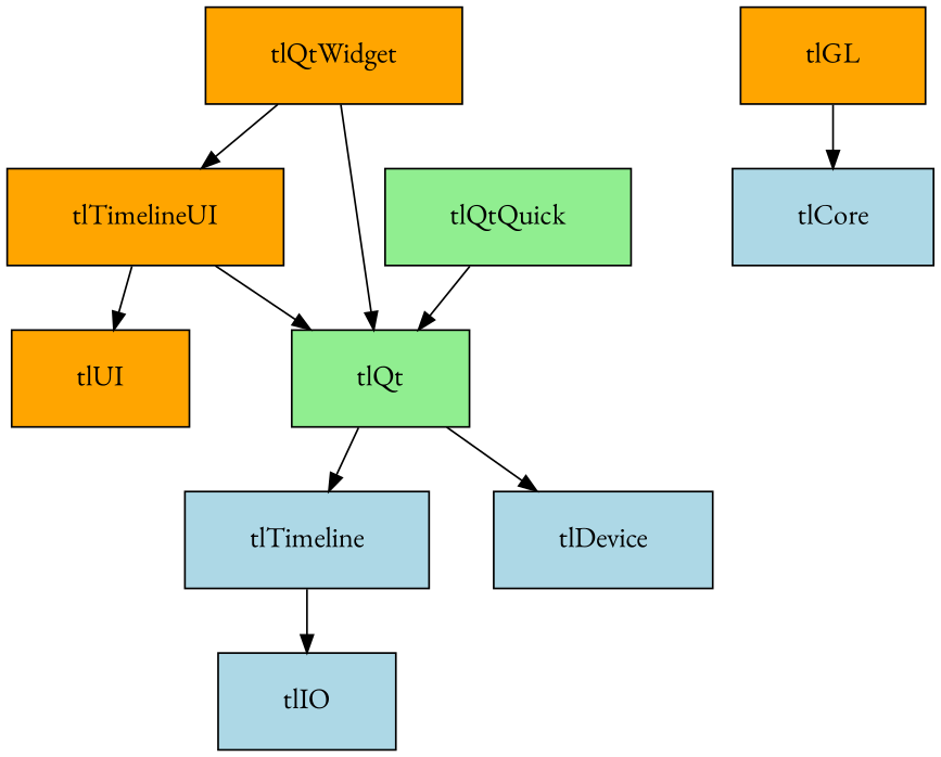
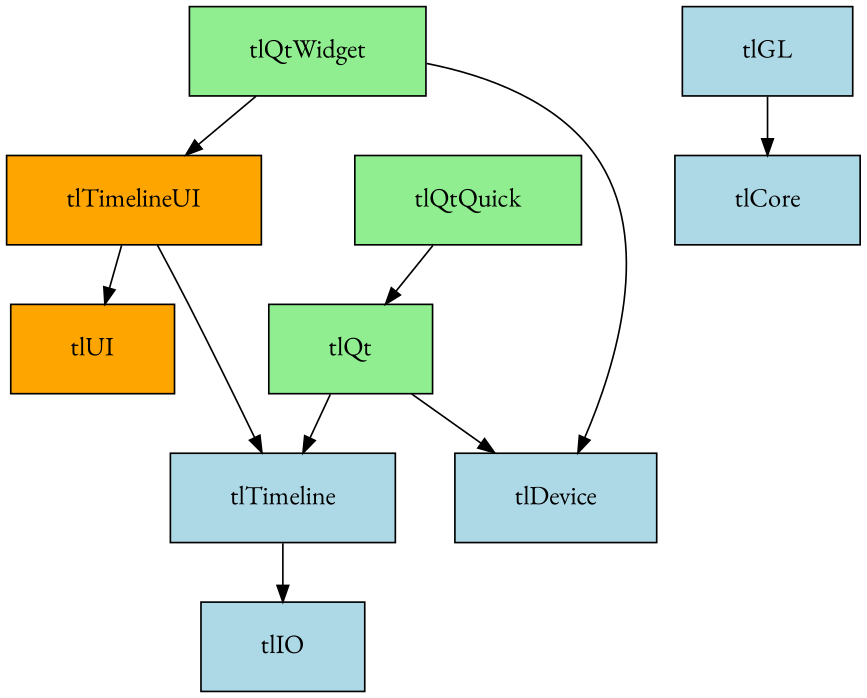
  digraph {
    fontname="EB Garamond"
    node [fillcolor=lightblue fontcolor=black fontname="EB Garamond" fontsize=16 margin="0.5,0.25" shape=rectangle style=filled]
    edge [fontname="EB Garamond"]
    n1 [label=tlTimeline]
    n2 [label=tlIO]
-   n3 [fillcolor=orange label=tlGL]
+   n3 [label=tlGL]
    n4 [label=tlCore]
-   n5 [fillcolor=orange label=tlQtWidget]
+   n5 [fillcolor=lightgreen label=tlQtWidget]
    n6 [fillcolor=lightgreen label=tlQt]
    n7 [fillcolor=orange label=tlTimelineUI]
    n8 [label=tlDevice]
    n9 [fillcolor=orange label=tlUI]
    n10 [fillcolor=lightgreen label=tlQtQuick]
    n1 -> n2
    n3 -> n4
-   n5 -> n6
+   n5 -> n8
    n5 -> n7
    n6 -> n1
    n6 -> n8
-   n7 -> n6
+   n7 -> n1
    n7 -> n9
    n10 -> n6
  }
